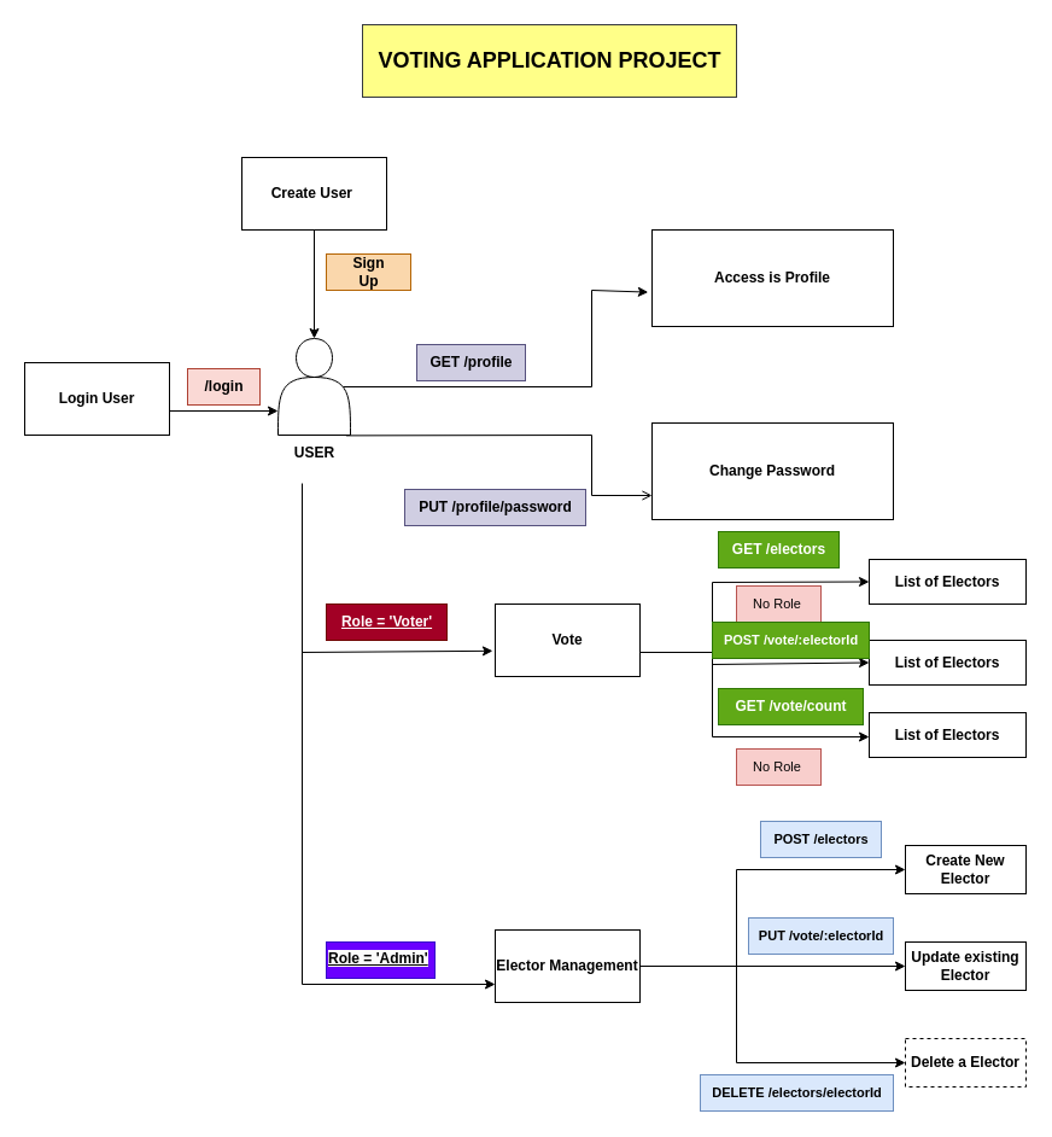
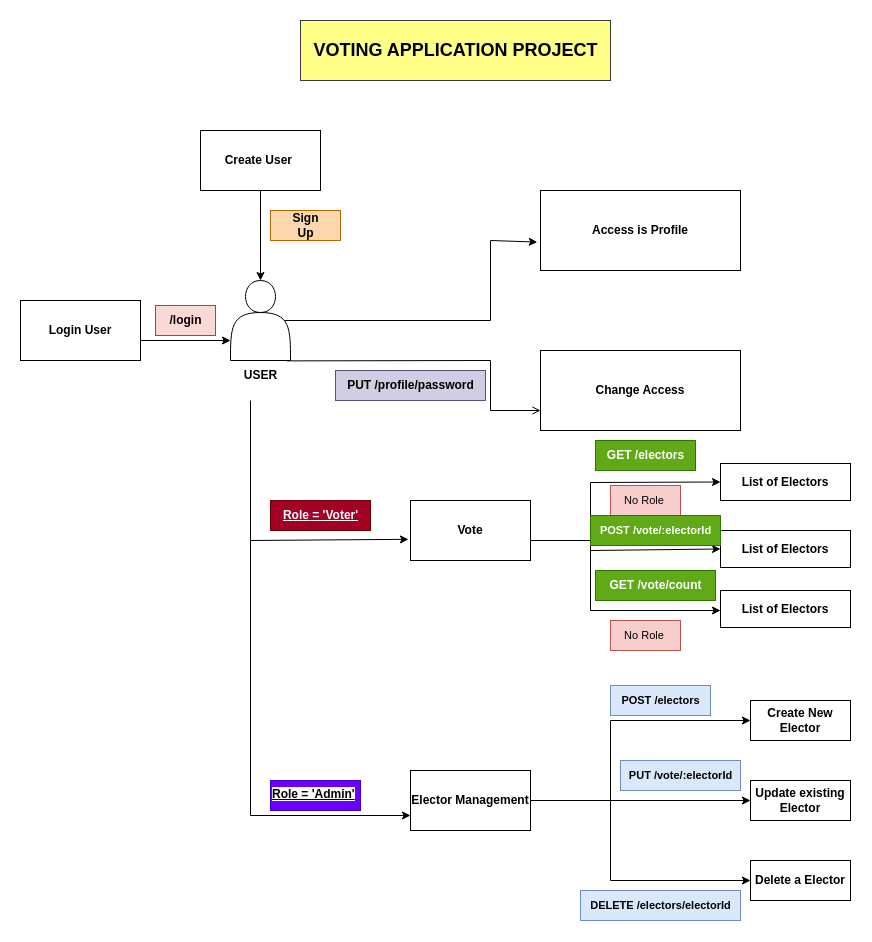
  <mxCell id="0" />
  <mxCell id="1" parent="0" />
  <mxCell id="2" value="" style="edgeStyle=orthogonalEdgeStyle;rounded=0;orthogonalLoop=1;jettySize=auto;html=1;entryX=0.5;entryY=0;entryDx=0;entryDy=0;entryPerimeter=0;" edge="1" parent="1" source="3" target="11"><mxGeometry relative="1" as="geometry"><mxPoint x="260" y="270" as="targetPoint" /></mxGeometry></mxCell>
  <mxCell id="3" value="&lt;b&gt;Create User&amp;nbsp;&lt;/b&gt;" style="rounded=0;whiteSpace=wrap;html=1;" vertex="1" parent="1"><mxGeometry x="200" y="130" width="120" height="60" as="geometry" /></mxCell>
  <mxCell id="4" value="&lt;b&gt;Access is Profile&lt;/b&gt;" style="rounded=0;whiteSpace=wrap;html=1;" vertex="1" parent="1"><mxGeometry x="540" y="190" width="200" height="80" as="geometry" /></mxCell>
  <mxCell id="5" value="&lt;span style=&quot;text-wrap: wrap;&quot;&gt;&lt;b&gt;Sign Up&lt;/b&gt;&lt;/span&gt;" style="text;html=1;align=center;verticalAlign=middle;resizable=0;points=[];autosize=1;fillColor=#fad7ac;strokeColor=#b46504;" vertex="1" parent="1"><mxGeometry x="270" y="210" width="70" height="30" as="geometry" /></mxCell>
- <mxCell id="6" value="&lt;b&gt;Change Password&lt;/b&gt;" style="rounded=0;whiteSpace=wrap;html=1;" vertex="1" parent="1"><mxGeometry x="540" y="350" width="200" height="80" as="geometry" /></mxCell>
- <mxCell id="7" value="&lt;b&gt;GET /profile&lt;/b&gt;" style="text;html=1;align=center;verticalAlign=middle;resizable=0;points=[];autosize=1;strokeColor=#56517e;fillColor=#d0cee2;" vertex="1" parent="1"><mxGeometry x="345" y="285" width="90" height="30" as="geometry" /></mxCell>
- <mxCell id="8" value="&lt;b&gt;PUT /profile/password&lt;/b&gt;" style="text;html=1;align=center;verticalAlign=middle;resizable=0;points=[];autosize=1;strokeColor=#56517e;fillColor=#d0cee2;" vertex="1" parent="1"><mxGeometry x="335" y="405" width="150" height="30" as="geometry" /></mxCell>
+ <mxCell id="6" value="&lt;b&gt;Change Access&lt;/b&gt;" style="rounded=0;whiteSpace=wrap;html=1;" vertex="1" parent="1"><mxGeometry x="540" y="350" width="200" height="80" as="geometry" /></mxCell>
+ <mxCell id="8" value="&lt;b&gt;PUT /profile/password&lt;/b&gt;" style="text;html=1;align=center;verticalAlign=middle;resizable=0;points=[];autosize=1;strokeColor=#56517e;fillColor=#d0cee2;" vertex="1" parent="1"><mxGeometry x="335" y="370" width="150" height="30" as="geometry" /></mxCell>
  <mxCell id="9" value="&lt;b&gt;Login User&lt;/b&gt;" style="rounded=0;whiteSpace=wrap;html=1;" vertex="1" parent="1"><mxGeometry x="20" y="300" width="120" height="60" as="geometry" /></mxCell>
  <mxCell id="10" value="&lt;b&gt;/login&lt;/b&gt;" style="text;html=1;align=center;verticalAlign=middle;resizable=0;points=[];autosize=1;strokeColor=#ae4132;fillColor=#fad9d5;" vertex="1" parent="1"><mxGeometry x="155" y="305" width="60" height="30" as="geometry" /></mxCell>
  <mxCell id="11" value="" style="shape=actor;whiteSpace=wrap;html=1;" vertex="1" parent="1"><mxGeometry x="230" y="280" width="60" height="80" as="geometry" /></mxCell>
  <mxCell id="12" value="USER" style="text;html=1;align=center;verticalAlign=middle;resizable=0;points=[];autosize=1;strokeColor=none;fillColor=none;fontStyle=1" vertex="1" parent="1"><mxGeometry x="230" y="360" width="60" height="30" as="geometry" /></mxCell>
  <mxCell id="13" value="&lt;b&gt;Vote&lt;/b&gt;" style="rounded=0;whiteSpace=wrap;html=1;" vertex="1" parent="1"><mxGeometry x="410" y="500" width="120" height="60" as="geometry" /></mxCell>
  <mxCell id="14" value="" style="endArrow=classic;html=1;rounded=0;entryX=-0.016;entryY=0.645;entryDx=0;entryDy=0;entryPerimeter=0;exitX=0.9;exitY=0.5;exitDx=0;exitDy=0;exitPerimeter=0;" edge="1" parent="1" source="11" target="4"><mxGeometry width="50" height="50" relative="1" as="geometry"><mxPoint x="310" y="320" as="sourcePoint" /><mxPoint x="530" y="210" as="targetPoint" /><Array as="points"><mxPoint x="490" y="320" /><mxPoint x="490" y="240" /></Array></mxGeometry></mxCell>
  <mxCell id="15" value="" style="endArrow=open;html=1;rounded=0;entryX=0;entryY=0.75;entryDx=0;entryDy=0;exitX=0.94;exitY=0.013;exitDx=0;exitDy=0;exitPerimeter=0;" edge="1" parent="1" source="12" target="6"><mxGeometry width="50" height="50" relative="1" as="geometry"><mxPoint x="310" y="360" as="sourcePoint" /><mxPoint x="530" y="410" as="targetPoint" /><Array as="points"><mxPoint x="490" y="360" /><mxPoint x="490" y="410" /></Array></mxGeometry></mxCell>
  <mxCell id="16" value="" style="endArrow=classic;html=1;rounded=0;entryX=-0.017;entryY=0.647;entryDx=0;entryDy=0;entryPerimeter=0;" edge="1" parent="1" target="13"><mxGeometry width="50" height="50" relative="1" as="geometry"><mxPoint x="250" y="400" as="sourcePoint" /><mxPoint x="390" y="545" as="targetPoint" /><Array as="points"><mxPoint x="250" y="540" /></Array></mxGeometry></mxCell>
  <mxCell id="17" value="" style="endArrow=classic;html=1;rounded=0;entryX=0;entryY=0.75;entryDx=0;entryDy=0;" edge="1" parent="1" target="11"><mxGeometry width="50" height="50" relative="1" as="geometry"><mxPoint x="140" y="340" as="sourcePoint" /><mxPoint x="210" y="340" as="targetPoint" /></mxGeometry></mxCell>
  <mxCell id="18" value="&lt;b&gt;&lt;u&gt;Role = 'Voter'&lt;/u&gt;&lt;/b&gt;" style="text;html=1;align=center;verticalAlign=middle;resizable=0;points=[];autosize=1;strokeColor=#6F0000;fillColor=#a20025;fontColor=#ffffff;" vertex="1" parent="1"><mxGeometry x="270" y="500" width="100" height="30" as="geometry" /></mxCell>
  <mxCell id="19" value="&lt;b&gt;List of Electors&lt;/b&gt;" style="rounded=0;whiteSpace=wrap;html=1;" vertex="1" parent="1"><mxGeometry x="720" y="463" width="130" height="37" as="geometry" /></mxCell>
  <mxCell id="20" value="" style="endArrow=classic;html=1;rounded=0;entryX=0;entryY=0.5;entryDx=0;entryDy=0;" edge="1" parent="1" target="19"><mxGeometry width="50" height="50" relative="1" as="geometry"><mxPoint x="530" y="540" as="sourcePoint" /><mxPoint x="560" y="470" as="targetPoint" /><Array as="points"><mxPoint x="590" y="540" /><mxPoint x="590" y="482" /></Array></mxGeometry></mxCell>
  <mxCell id="21" value="&lt;b&gt;GET /electors&lt;/b&gt;" style="text;html=1;align=center;verticalAlign=middle;resizable=0;points=[];autosize=1;strokeColor=#2D7600;fillColor=#60a917;fontColor=#ffffff;" vertex="1" parent="1"><mxGeometry x="595" y="440" width="100" height="30" as="geometry" /></mxCell>
  <mxCell id="22" value="&lt;b&gt;List of Electors&lt;/b&gt;" style="rounded=0;whiteSpace=wrap;html=1;" vertex="1" parent="1"><mxGeometry x="720" y="590" width="130" height="37" as="geometry" /></mxCell>
  <mxCell id="23" value="" style="endArrow=classic;html=1;rounded=0;entryX=0;entryY=0.541;entryDx=0;entryDy=0;entryPerimeter=0;" edge="1" parent="1" target="22"><mxGeometry width="50" height="50" relative="1" as="geometry"><mxPoint x="590" y="540" as="sourcePoint" /><mxPoint x="670" y="610" as="targetPoint" /><Array as="points"><mxPoint x="590" y="610" /></Array></mxGeometry></mxCell>
  <mxCell id="24" value="&lt;b&gt;List of Electors&lt;/b&gt;" style="rounded=0;whiteSpace=wrap;html=1;" vertex="1" parent="1"><mxGeometry x="720" y="530" width="130" height="37" as="geometry" /></mxCell>
  <mxCell id="25" value="" style="endArrow=classic;html=1;rounded=0;entryX=0;entryY=0.5;entryDx=0;entryDy=0;" edge="1" parent="1" target="24"><mxGeometry width="50" height="50" relative="1" as="geometry"><mxPoint x="590" y="550" as="sourcePoint" /><mxPoint x="640" y="500" as="targetPoint" /></mxGeometry></mxCell>
  <mxCell id="26" value="No Role&amp;nbsp;" style="text;html=1;align=center;verticalAlign=middle;resizable=0;points=[];autosize=1;strokeColor=#b85450;fillColor=#f8cecc;fontSize=11;" vertex="1" parent="1"><mxGeometry x="610" y="485" width="70" height="30" as="geometry" /></mxCell>
  <mxCell id="27" value="&lt;span style=&quot;font-size: 11px;&quot;&gt;POST /vote/:electorId&lt;/span&gt;" style="text;html=1;align=center;verticalAlign=middle;resizable=0;points=[];autosize=1;strokeColor=#2D7600;fillColor=#60a917;fontSize=11;fontColor=#ffffff;fontStyle=1" vertex="1" parent="1"><mxGeometry x="590" y="515" width="130" height="30" as="geometry" /></mxCell>
  <mxCell id="28" value="&lt;b&gt;GET /vote/count&lt;/b&gt;" style="text;html=1;align=center;verticalAlign=middle;resizable=0;points=[];autosize=1;strokeColor=#2D7600;fillColor=#60a917;fontColor=#ffffff;" vertex="1" parent="1"><mxGeometry x="595" y="570" width="120" height="30" as="geometry" /></mxCell>
  <mxCell id="29" value="&lt;b&gt;Elector Management&lt;/b&gt;" style="rounded=0;whiteSpace=wrap;html=1;" vertex="1" parent="1"><mxGeometry x="410" y="770" width="120" height="60" as="geometry" /></mxCell>
  <mxCell id="30" value="" style="endArrow=classic;html=1;rounded=0;entryX=0;entryY=0.75;entryDx=0;entryDy=0;" edge="1" parent="1" target="29"><mxGeometry width="50" height="50" relative="1" as="geometry"><mxPoint x="250" y="538" as="sourcePoint" /><mxPoint x="300" y="488" as="targetPoint" /><Array as="points"><mxPoint x="250" y="815" /></Array></mxGeometry></mxCell>
  <mxCell id="31" value="&lt;span style=&quot;color: rgb(0, 0, 0); font-family: Helvetica; font-size: 12px; font-style: normal; font-variant-ligatures: normal; font-variant-caps: normal; letter-spacing: normal; orphans: 2; text-align: center; text-indent: 0px; text-transform: none; widows: 2; word-spacing: 0px; -webkit-text-stroke-width: 0px; white-space: nowrap; background-color: rgb(251, 251, 251); text-decoration-thickness: initial; text-decoration-style: initial; text-decoration-color: initial; float: none; display: inline !important;&quot;&gt;&lt;u style=&quot;&quot;&gt;&lt;b&gt;Role = 'Admin'&lt;/b&gt;&lt;/u&gt;&lt;/span&gt;" style="text;whiteSpace=wrap;html=1;fillColor=#6a00ff;fontColor=#ffffff;strokeColor=#3700CC;" vertex="1" parent="1"><mxGeometry x="270" y="780" width="90" height="30" as="geometry" /></mxCell>
  <mxCell id="32" value="&lt;b&gt;Create New Elector&lt;/b&gt;" style="rounded=0;whiteSpace=wrap;html=1;" vertex="1" parent="1"><mxGeometry x="750" y="700" width="100" height="40" as="geometry" /></mxCell>
  <mxCell id="33" value="&lt;b&gt;Update existing Elector&lt;/b&gt;" style="rounded=0;whiteSpace=wrap;html=1;" vertex="1" parent="1"><mxGeometry x="750" y="780" width="100" height="40" as="geometry" /></mxCell>
- <mxCell id="34" value="&lt;b&gt;Delete a Elector&lt;/b&gt;" style="rounded=0;whiteSpace=wrap;html=1;dashed=1;" vertex="1" parent="1"><mxGeometry x="750" y="860" width="100" height="40" as="geometry" /></mxCell>
+ <mxCell id="34" value="&lt;b&gt;Delete a Elector&lt;/b&gt;" style="rounded=0;whiteSpace=wrap;html=1;" vertex="1" parent="1"><mxGeometry x="750" y="860" width="100" height="40" as="geometry" /></mxCell>
  <mxCell id="35" value="" style="endArrow=classic;html=1;rounded=0;entryX=0;entryY=0.5;entryDx=0;entryDy=0;" edge="1" parent="1" target="32"><mxGeometry width="50" height="50" relative="1" as="geometry"><mxPoint x="530" y="800" as="sourcePoint" /><mxPoint x="580" y="750" as="targetPoint" /><Array as="points"><mxPoint x="610" y="800" /><mxPoint x="610" y="720" /></Array></mxGeometry></mxCell>
  <mxCell id="36" value="" style="endArrow=classic;html=1;rounded=0;entryX=0;entryY=0.5;entryDx=0;entryDy=0;" edge="1" parent="1" target="33"><mxGeometry width="50" height="50" relative="1" as="geometry"><mxPoint x="600" y="800" as="sourcePoint" /><mxPoint x="660" y="750" as="targetPoint" /></mxGeometry></mxCell>
  <mxCell id="37" value="" style="endArrow=classic;html=1;rounded=0;entryX=0;entryY=0.5;entryDx=0;entryDy=0;" edge="1" parent="1" target="34"><mxGeometry width="50" height="50" relative="1" as="geometry"><mxPoint x="610" y="800" as="sourcePoint" /><mxPoint x="660" y="750" as="targetPoint" /><Array as="points"><mxPoint x="610" y="880" /></Array></mxGeometry></mxCell>
- <mxCell id="38" value="&lt;b&gt;POST /electors&lt;/b&gt;" style="text;html=1;align=center;verticalAlign=middle;resizable=0;points=[];autosize=1;strokeColor=#6c8ebf;fillColor=#dae8fc;fontSize=11;" vertex="1" parent="1"><mxGeometry x="630" y="680" width="100" height="30" as="geometry" /></mxCell>
+ <mxCell id="38" value="&lt;b&gt;POST /electors&lt;/b&gt;" style="text;html=1;align=center;verticalAlign=middle;resizable=0;points=[];autosize=1;strokeColor=#6c8ebf;fillColor=#dae8fc;fontSize=11;" vertex="1" parent="1"><mxGeometry x="610" y="685" width="100" height="30" as="geometry" /></mxCell>
  <mxCell id="39" value="&lt;span style=&quot;font-size: 11px;&quot;&gt;PUT /vote/:electorId&lt;/span&gt;" style="text;html=1;align=center;verticalAlign=middle;resizable=0;points=[];autosize=1;strokeColor=#6c8ebf;fillColor=#dae8fc;fontSize=11;fontStyle=1" vertex="1" parent="1"><mxGeometry x="620" y="760" width="120" height="30" as="geometry" /></mxCell>
  <mxCell id="40" value="&lt;b style=&quot;font-size: 11px;&quot;&gt;DELETE /electors/electorId&lt;/b&gt;" style="text;html=1;align=center;verticalAlign=middle;resizable=0;points=[];autosize=1;strokeColor=#6c8ebf;fillColor=#dae8fc;fontSize=11;" vertex="1" parent="1"><mxGeometry x="580" y="890" width="160" height="30" as="geometry" /></mxCell>
  <mxCell id="41" value="No Role&amp;nbsp;" style="text;html=1;align=center;verticalAlign=middle;resizable=0;points=[];autosize=1;strokeColor=#b85450;fillColor=#f8cecc;fontSize=11;" vertex="1" parent="1"><mxGeometry x="610" y="620" width="70" height="30" as="geometry" /></mxCell>
  <mxCell id="42" value="&lt;h2&gt;VOTING APPLICATION PROJECT&lt;/h2&gt;" style="text;html=1;align=center;verticalAlign=middle;resizable=0;points=[];autosize=1;strokeColor=#36393d;fillColor=#ffff88;" vertex="1" parent="1"><mxGeometry x="300" y="20" width="310" height="60" as="geometry" /></mxCell>
